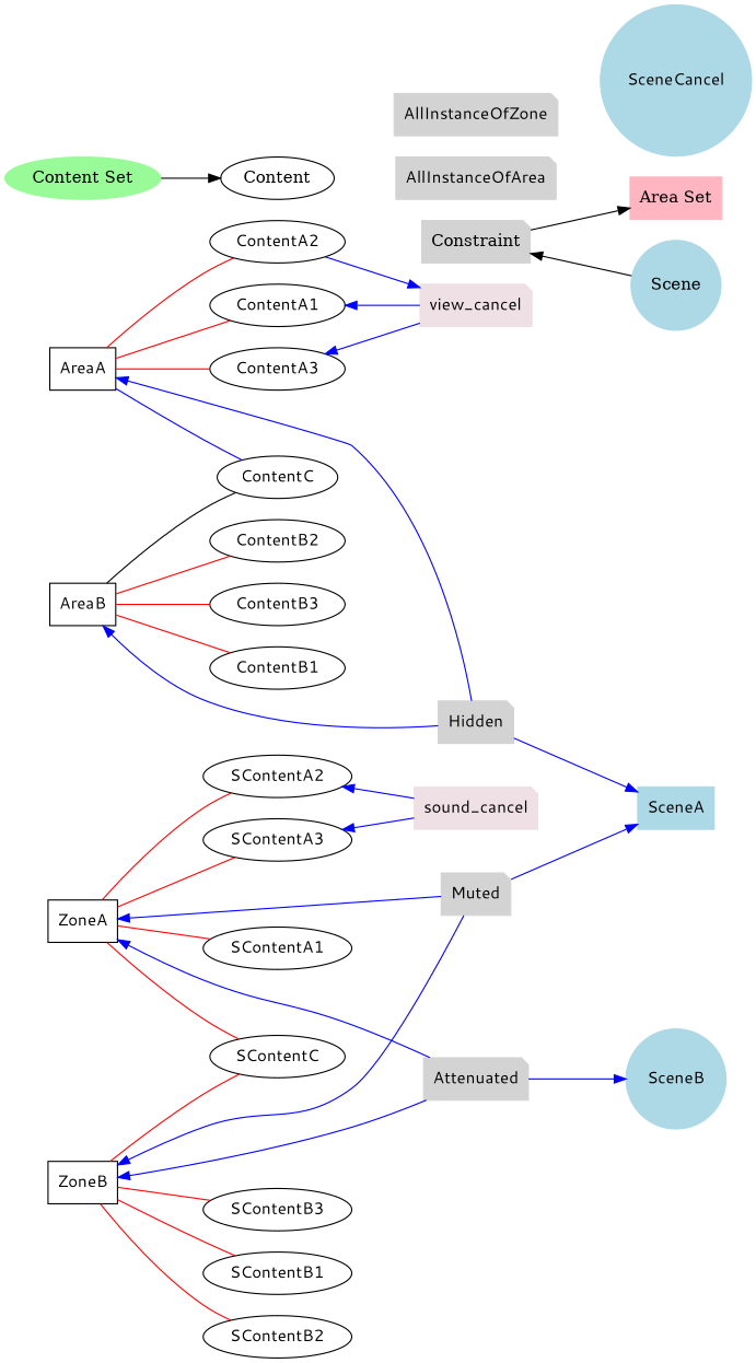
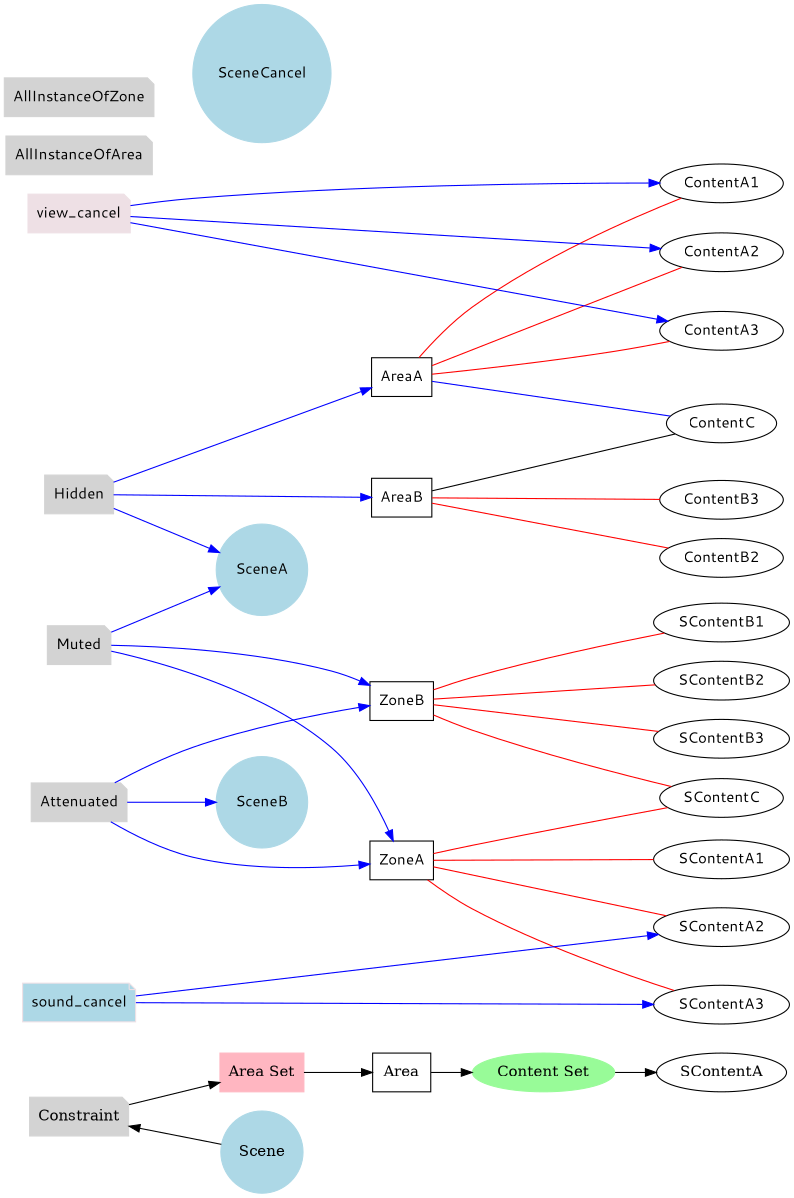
  digraph {
    clusterrank=global
    rankdir=LR
    node [shape=ellipse fontname="Meiryo UI"]
    edge [color=blue]
+   Area [shape=box fontname=""]
    n2 [label=AreaA shape=box]
    n3 [label=AreaB shape=box]
    n4 [label=ZoneA shape=box]
    n5 [label=ZoneB shape=box]
-   Content [fontname=""]
+   Content [label=SContentA fontname=""]
    n7 [label=ContentA1]
-   n8 [label=ContentB1]
    n9 [label=ContentA2]
    n10 [label=ContentB2]
    n11 [label=ContentA3]
    n12 [label=ContentB3]
    n13 [label=ContentC]
    n14 [label=SContentA1]
    n15 [label=SContentB1]
    n16 [label=SContentA2]
    n17 [label=SContentB2]
    n18 [label=SContentA3]
    n19 [label=SContentB3]
    n20 [label=SContentC]
    Constraint [color=lightgrey shape=note style=filled fontname=""]
    n22 [color=lightgrey label=AllInstanceOfArea shape=note style=filled]
    n23 [color=lightgrey label=AllInstanceOfZone shape=note style=filled]
    n24 [color=lightgrey label=Muted shape=note style=filled]
    n25 [color=lightgrey label=Attenuated shape=note style=filled]
    n26 [color=lightgrey label=Hidden shape=note style=filled]
-   n27 [color=lavenderblush2 label=sound_cancel shape=note style=filled]
+   n27 [color=lavenderblush2 label=sound_cancel shape=note style=filled fillcolor=lightblue]
    n28 [color=lavenderblush2 label=view_cancel shape=note style=filled]
    "Area Set" [color=lightpink shape=box style=filled fontname=""]
    "Content Set" [color=palegreen style=filled fontname=""]
    Scene [color=lightblue shape=circle style=filled fontname=""]
-   n32 [color=lightblue label=SceneA shape=box style=filled]
+   n32 [color=lightblue label=SceneA shape=circle style=filled]
    n33 [color=lightblue label=SceneB shape=circle style=filled]
    n34 [color=lightblue label=SceneCancel shape=circle style=filled]
    subgraph sub_1 {
      rank=same
+     Area
      n2
      n3
      n4
      n5
    }
    subgraph sub_2 {
      rank=same
      Content
      n7
-     n8
      n9
      n10
      n11
      n12
      n13
      n14
      n15
      n16
      n17
      n18
      n19
      n20
    }
    subgraph sub_3 {
      rank=same
      Constraint
      n22
      n23
      n24
      n25
      n26
    }
    subgraph sub_4 {
      rank=same
      Constraint
      n27
      n28
    }
    subgraph sub_5 {
      rank=same
      Constraint
    }
    subgraph sub_6 {
      "Area Set"
    }
    subgraph sub_7 {
      "Content Set"
    }
    subgraph sub_8 {
      rank=same
      Scene
      n32
      n33
      n34
    }
+   Area -> "Content Set" [color=""]
    n2 -> n7 [color=red dir=none]
    n2 -> n9 [color=red dir=none]
    n2 -> n11 [color=red dir=none]
    n2 -> n13 [dir=none]
-   n3 -> n8 [color=red dir=none]
    n3 -> n10 [color=red dir=none]
    n3 -> n12 [color=red dir=none]
    n3 -> n13 [color=black dir=none]
    n4 -> n14 [color=red dir=none]
    n4 -> n16 [color=red dir=none]
    n4 -> n18 [color=red dir=none]
    n4 -> n20 [color=red dir=none]
    n5 -> n15 [color=red dir=none]
    n5 -> n17 [color=red dir=none]
    n5 -> n19 [color=red dir=none]
    n5 -> n20 [color=red dir=none]
    Constraint -> "Area Set" [color=""]
    n24 -> n4
    n24 -> n5
    n24 -> n32
    n25 -> n4
    n25 -> n5
    n25 -> n33
    n26 -> n2
    n26 -> n3
    n26 -> n32
    n27 -> n16
    n27 -> n18
    n28 -> n7
-   n9 -> n28
+   n28 -> n9
    n28 -> n11
+   "Area Set" -> Area [color=""]
    "Content Set" -> Content [color=""]
    Scene -> Constraint [color=""]
  }
